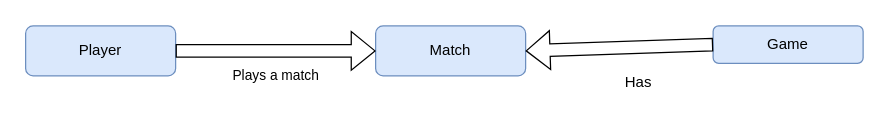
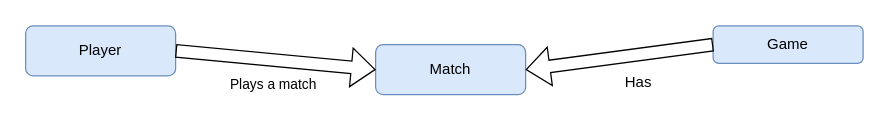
  <mxCell id="0" />
  <mxCell id="1" parent="0" />
  <mxCell id="2" value="Player" style="rounded=1;whiteSpace=wrap;html=1;fillColor=#dae8fc;strokeColor=#6c8ebf;" vertex="1" parent="1"><mxGeometry x="20" y="20" width="120" height="40" as="geometry" /></mxCell>
  <mxCell id="3" value="Game" style="rounded=1;whiteSpace=wrap;html=1;fillColor=#dae8fc;strokeColor=#6c8ebf;" vertex="1" parent="1"><mxGeometry x="570" y="20" width="120" height="30" as="geometry" /></mxCell>
- <mxCell id="4" value="Match" style="rounded=1;whiteSpace=wrap;html=1;fillColor=#dae8fc;strokeColor=#6c8ebf;" vertex="1" parent="1"><mxGeometry x="300" y="20" width="120" height="40" as="geometry" /></mxCell>
+ <mxCell id="4" value="Match" style="rounded=1;whiteSpace=wrap;html=1;fillColor=#dae8fc;strokeColor=#6c8ebf;" vertex="1" parent="1"><mxGeometry x="300" y="35" width="120" height="40" as="geometry" /></mxCell>
  <mxCell id="5" value="Plays a match" style="shape=flexArrow;endArrow=classic;html=1;rounded=0;entryX=0;entryY=0.5;entryDx=0;entryDy=0;exitX=1;exitY=0.5;exitDx=0;exitDy=0;" edge="1" parent="1" source="2" target="4"><mxGeometry y="-20" width="50" height="50" relative="1" as="geometry"><mxPoint x="150" y="120" as="sourcePoint" /><mxPoint x="200" y="70" as="targetPoint" /><mxPoint as="offset" /></mxGeometry></mxCell>
  <mxCell id="6" value="" style="shape=flexArrow;endArrow=classic;html=1;rounded=0;exitX=0;exitY=0.5;exitDx=0;exitDy=0;entryX=1;entryY=0.5;entryDx=0;entryDy=0;" edge="1" parent="1" source="3" target="4"><mxGeometry width="50" height="50" relative="1" as="geometry"><mxPoint x="335" y="100" as="sourcePoint" /><mxPoint x="500" y="-50" as="targetPoint" /></mxGeometry></mxCell>
  <mxCell id="7" value="Has" style="text;html=1;align=center;verticalAlign=middle;resizable=0;points=[];autosize=1;strokeColor=none;fillColor=none;" vertex="1" parent="1"><mxGeometry x="490" y="50" width="40" height="30" as="geometry" /></mxCell>
